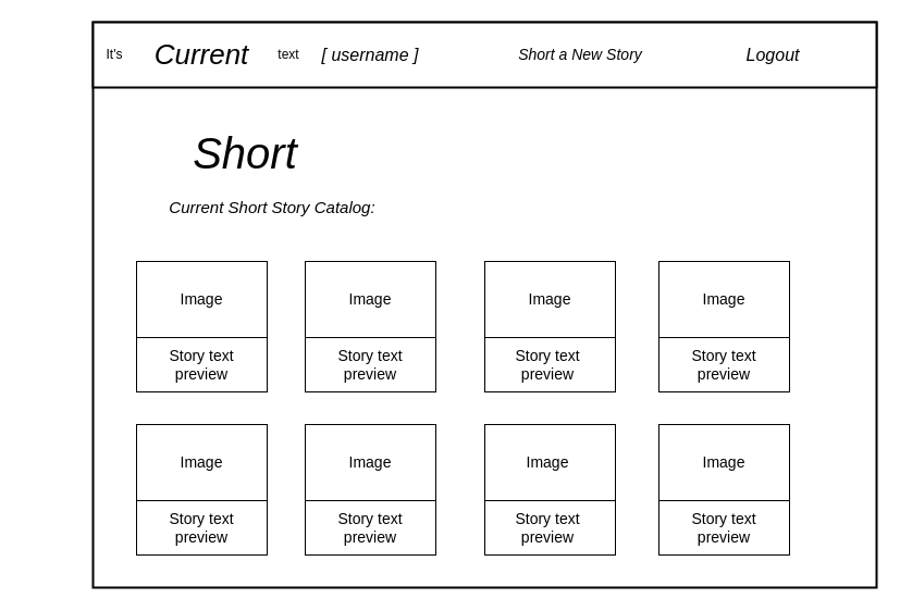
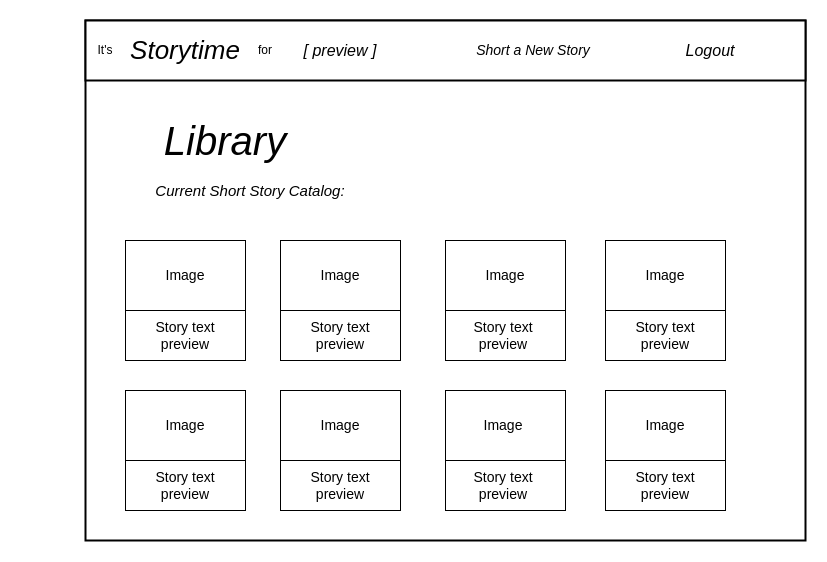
  <mxCell id="0" />
  <mxCell id="1" parent="0" />
  <mxCell id="2" value="" style="rounded=0;whiteSpace=wrap;html=1;strokeWidth=2;" parent="1" vertex="1"><mxGeometry x="85" y="20" width="720" height="520" as="geometry" /></mxCell>
  <mxCell id="3" value="" style="rounded=0;whiteSpace=wrap;html=1;strokeWidth=2;" parent="1" vertex="1"><mxGeometry x="85" y="20" width="720" height="60" as="geometry" /></mxCell>
- <mxCell id="4" value="&lt;font style=&quot;font-size: 40px&quot;&gt;&lt;i&gt;Short&lt;/i&gt;&lt;/font&gt;" style="text;html=1;strokeColor=none;fillColor=none;align=center;verticalAlign=middle;whiteSpace=wrap;rounded=0;" parent="1" vertex="1"><mxGeometry x="20" y="90" width="410" height="100" as="geometry" /></mxCell>
+ <mxCell id="4" value="&lt;font style=&quot;font-size: 40px&quot;&gt;&lt;i&gt;Library&lt;/i&gt;&lt;/font&gt;" style="text;html=1;strokeColor=none;fillColor=none;align=center;verticalAlign=middle;whiteSpace=wrap;rounded=0;" parent="1" vertex="1"><mxGeometry x="20" y="90" width="410" height="100" as="geometry" /></mxCell>
  <mxCell id="5" value="&lt;font style=&quot;font-size: 15px&quot;&gt;&lt;i&gt;Current Short Story Catalog:&lt;/i&gt;&lt;/font&gt;" style="text;html=1;strokeColor=none;fillColor=none;align=center;verticalAlign=middle;whiteSpace=wrap;rounded=0;" parent="1" vertex="1"><mxGeometry x="35" y="180" width="430" height="20" as="geometry" /></mxCell>
- <mxCell id="6" value="&lt;font style=&quot;font-size: 26px&quot;&gt;&lt;i&gt;Current&lt;/i&gt;&lt;/font&gt;" style="text;html=1;strokeColor=none;fillColor=none;align=center;verticalAlign=middle;whiteSpace=wrap;rounded=0;" parent="1" vertex="1"><mxGeometry x="115" y="40" width="140" height="20" as="geometry" /></mxCell>
- <mxCell id="7" value="&lt;font size=&quot;1&quot;&gt;&lt;i style=&quot;font-size: 16px&quot;&gt;[ username ]&lt;/i&gt;&lt;/font&gt;" style="text;html=1;strokeColor=none;fillColor=none;align=center;verticalAlign=middle;whiteSpace=wrap;rounded=0;" parent="1" vertex="1"><mxGeometry x="215" y="40" width="250" height="20" as="geometry" /></mxCell>
+ <mxCell id="6" value="&lt;font style=&quot;font-size: 26px&quot;&gt;&lt;i&gt;Storytime&lt;/i&gt;&lt;/font&gt;" style="text;html=1;strokeColor=none;fillColor=none;align=center;verticalAlign=middle;whiteSpace=wrap;rounded=0;" parent="1" vertex="1"><mxGeometry x="115" y="40" width="140" height="20" as="geometry" /></mxCell>
+ <mxCell id="7" value="&lt;font size=&quot;1&quot;&gt;&lt;i style=&quot;font-size: 16px&quot;&gt;[ preview ]&lt;/i&gt;&lt;/font&gt;" style="text;html=1;strokeColor=none;fillColor=none;align=center;verticalAlign=middle;whiteSpace=wrap;rounded=0;" parent="1" vertex="1"><mxGeometry x="215" y="40" width="250" height="20" as="geometry" /></mxCell>
  <mxCell id="8" value="&lt;i&gt;&lt;font style=&quot;font-size: 16px&quot;&gt;Logout&lt;/font&gt;&lt;/i&gt;" style="text;html=1;strokeColor=none;fillColor=none;align=center;verticalAlign=middle;whiteSpace=wrap;rounded=0;" parent="1" vertex="1"><mxGeometry x="660" y="40" width="100" height="20" as="geometry" /></mxCell>
- <mxCell id="9" value="text" style="text;html=1;strokeColor=none;fillColor=none;align=center;verticalAlign=middle;whiteSpace=wrap;rounded=0;" parent="1" vertex="1"><mxGeometry x="245" y="40" width="40" height="20" as="geometry" /></mxCell>
+ <mxCell id="9" value="for" style="text;html=1;strokeColor=none;fillColor=none;align=center;verticalAlign=middle;whiteSpace=wrap;rounded=0;" parent="1" vertex="1"><mxGeometry x="245" y="40" width="40" height="20" as="geometry" /></mxCell>
  <mxCell id="10" value="It's" style="text;html=1;strokeColor=none;fillColor=none;align=center;verticalAlign=middle;whiteSpace=wrap;rounded=0;" parent="1" vertex="1"><mxGeometry x="85" y="40" width="40" height="20" as="geometry" /></mxCell>
  <mxCell id="11" value="" style="whiteSpace=wrap;html=1;aspect=fixed;" parent="1" vertex="1"><mxGeometry x="125" y="240" width="120" height="120" as="geometry" /></mxCell>
  <mxCell id="12" value="" style="whiteSpace=wrap;html=1;aspect=fixed;" parent="1" vertex="1"><mxGeometry x="125" y="390" width="120" height="120" as="geometry" /></mxCell>
  <mxCell id="13" value="" style="whiteSpace=wrap;html=1;aspect=fixed;" parent="1" vertex="1"><mxGeometry x="445" y="390" width="120" height="120" as="geometry" /></mxCell>
  <mxCell id="14" value="" style="whiteSpace=wrap;html=1;aspect=fixed;" parent="1" vertex="1"><mxGeometry x="445" y="240" width="120" height="120" as="geometry" /></mxCell>
  <mxCell id="15" value="" style="whiteSpace=wrap;html=1;aspect=fixed;" parent="1" vertex="1"><mxGeometry x="280" y="390" width="120" height="120" as="geometry" /></mxCell>
  <mxCell id="16" value="" style="whiteSpace=wrap;html=1;aspect=fixed;" parent="1" vertex="1"><mxGeometry x="280" y="240" width="120" height="120" as="geometry" /></mxCell>
  <mxCell id="17" value="" style="whiteSpace=wrap;html=1;aspect=fixed;" parent="1" vertex="1"><mxGeometry x="605" y="240" width="120" height="120" as="geometry" /></mxCell>
  <mxCell id="18" value="" style="whiteSpace=wrap;html=1;aspect=fixed;" parent="1" vertex="1"><mxGeometry x="605" y="390" width="120" height="120" as="geometry" /></mxCell>
  <mxCell id="19" value="" style="rounded=0;whiteSpace=wrap;html=1;" parent="1" vertex="1"><mxGeometry x="125" y="240" width="120" height="70" as="geometry" /></mxCell>
  <mxCell id="20" value="" style="rounded=0;whiteSpace=wrap;html=1;" parent="1" vertex="1"><mxGeometry x="125" y="390" width="120" height="70" as="geometry" /></mxCell>
  <mxCell id="21" value="" style="rounded=0;whiteSpace=wrap;html=1;" parent="1" vertex="1"><mxGeometry x="445" y="390" width="120" height="70" as="geometry" /></mxCell>
  <mxCell id="22" value="" style="rounded=0;whiteSpace=wrap;html=1;" parent="1" vertex="1"><mxGeometry x="280" y="390" width="120" height="70" as="geometry" /></mxCell>
  <mxCell id="23" value="" style="rounded=0;whiteSpace=wrap;html=1;" parent="1" vertex="1"><mxGeometry x="605" y="390" width="120" height="70" as="geometry" /></mxCell>
  <mxCell id="24" value="" style="rounded=0;whiteSpace=wrap;html=1;" parent="1" vertex="1"><mxGeometry x="280" y="240" width="120" height="70" as="geometry" /></mxCell>
  <mxCell id="25" value="" style="rounded=0;whiteSpace=wrap;html=1;" parent="1" vertex="1"><mxGeometry x="445" y="240" width="120" height="70" as="geometry" /></mxCell>
  <mxCell id="26" value="" style="rounded=0;whiteSpace=wrap;html=1;" parent="1" vertex="1"><mxGeometry x="605" y="240" width="120" height="70" as="geometry" /></mxCell>
  <mxCell id="27" value="&lt;font style=&quot;font-size: 14px&quot;&gt;Image&lt;br&gt;&lt;/font&gt;" style="text;html=1;strokeColor=none;fillColor=none;align=center;verticalAlign=middle;whiteSpace=wrap;rounded=0;" parent="1" vertex="1"><mxGeometry x="300" y="415" width="80" height="20" as="geometry" /></mxCell>
  <mxCell id="28" value="&lt;font style=&quot;font-size: 14px&quot;&gt;Image&lt;br&gt;&lt;/font&gt;" style="text;html=1;strokeColor=none;fillColor=none;align=center;verticalAlign=middle;whiteSpace=wrap;rounded=0;" parent="1" vertex="1"><mxGeometry x="145" y="415" width="80" height="20" as="geometry" /></mxCell>
  <mxCell id="29" value="&lt;font style=&quot;font-size: 14px&quot;&gt;Image&lt;br&gt;&lt;/font&gt;" style="text;html=1;strokeColor=none;fillColor=none;align=center;verticalAlign=middle;whiteSpace=wrap;rounded=0;" parent="1" vertex="1"><mxGeometry x="145" y="265" width="80" height="20" as="geometry" /></mxCell>
  <mxCell id="30" value="&lt;font style=&quot;font-size: 14px&quot;&gt;Image&lt;br&gt;&lt;/font&gt;" style="text;html=1;strokeColor=none;fillColor=none;align=center;verticalAlign=middle;whiteSpace=wrap;rounded=0;" parent="1" vertex="1"><mxGeometry x="463" y="415" width="80" height="20" as="geometry" /></mxCell>
  <mxCell id="31" value="&lt;font style=&quot;font-size: 14px&quot;&gt;Image&lt;br&gt;&lt;/font&gt;" style="text;html=1;strokeColor=none;fillColor=none;align=center;verticalAlign=middle;whiteSpace=wrap;rounded=0;" parent="1" vertex="1"><mxGeometry x="300" y="265" width="80" height="20" as="geometry" /></mxCell>
  <mxCell id="32" value="&lt;font style=&quot;font-size: 14px&quot;&gt;Image&lt;br&gt;&lt;/font&gt;" style="text;html=1;strokeColor=none;fillColor=none;align=center;verticalAlign=middle;whiteSpace=wrap;rounded=0;" parent="1" vertex="1"><mxGeometry x="465" y="265" width="80" height="20" as="geometry" /></mxCell>
  <mxCell id="33" value="&lt;font style=&quot;font-size: 14px&quot;&gt;Image&lt;br&gt;&lt;/font&gt;" style="text;html=1;strokeColor=none;fillColor=none;align=center;verticalAlign=middle;whiteSpace=wrap;rounded=0;" parent="1" vertex="1"><mxGeometry x="625" y="415" width="80" height="20" as="geometry" /></mxCell>
  <mxCell id="34" value="&lt;font style=&quot;font-size: 14px&quot;&gt;Image&lt;br&gt;&lt;/font&gt;" style="text;html=1;strokeColor=none;fillColor=none;align=center;verticalAlign=middle;whiteSpace=wrap;rounded=0;" parent="1" vertex="1"><mxGeometry x="625" y="265" width="80" height="20" as="geometry" /></mxCell>
  <mxCell id="35" value="&lt;font style=&quot;font-size: 14px&quot;&gt;Story text&lt;br&gt;preview&lt;br&gt;&lt;/font&gt;" style="text;html=1;strokeColor=none;fillColor=none;align=center;verticalAlign=middle;whiteSpace=wrap;rounded=0;" parent="1" vertex="1"><mxGeometry x="605" y="460" width="120" height="50" as="geometry" /></mxCell>
  <mxCell id="36" value="&lt;font style=&quot;font-size: 14px&quot;&gt;Story text&lt;br&gt;preview&lt;br&gt;&lt;/font&gt;" style="text;html=1;strokeColor=none;fillColor=none;align=center;verticalAlign=middle;whiteSpace=wrap;rounded=0;" parent="1" vertex="1"><mxGeometry x="605" y="310" width="120" height="50" as="geometry" /></mxCell>
  <mxCell id="37" value="&lt;font style=&quot;font-size: 14px&quot;&gt;Story text&lt;br&gt;preview&lt;br&gt;&lt;/font&gt;" style="text;html=1;strokeColor=none;fillColor=none;align=center;verticalAlign=middle;whiteSpace=wrap;rounded=0;" parent="1" vertex="1"><mxGeometry x="443" y="460" width="120" height="50" as="geometry" /></mxCell>
  <mxCell id="38" value="&lt;font style=&quot;font-size: 14px&quot;&gt;Story text&lt;br&gt;preview&lt;br&gt;&lt;/font&gt;" style="text;html=1;strokeColor=none;fillColor=none;align=center;verticalAlign=middle;whiteSpace=wrap;rounded=0;" parent="1" vertex="1"><mxGeometry x="443" y="310" width="120" height="50" as="geometry" /></mxCell>
  <mxCell id="39" value="&lt;font style=&quot;font-size: 14px&quot;&gt;Story text&lt;br&gt;preview&lt;br&gt;&lt;/font&gt;" style="text;html=1;strokeColor=none;fillColor=none;align=center;verticalAlign=middle;whiteSpace=wrap;rounded=0;" parent="1" vertex="1"><mxGeometry x="125" y="460" width="120" height="50" as="geometry" /></mxCell>
  <mxCell id="40" value="&lt;font style=&quot;font-size: 14px&quot;&gt;Story text&lt;br&gt;preview&lt;br&gt;&lt;/font&gt;" style="text;html=1;strokeColor=none;fillColor=none;align=center;verticalAlign=middle;whiteSpace=wrap;rounded=0;" parent="1" vertex="1"><mxGeometry x="280" y="460" width="120" height="50" as="geometry" /></mxCell>
  <mxCell id="41" value="&lt;font style=&quot;font-size: 14px&quot;&gt;Story text&lt;br&gt;preview&lt;br&gt;&lt;/font&gt;" style="text;html=1;strokeColor=none;fillColor=none;align=center;verticalAlign=middle;whiteSpace=wrap;rounded=0;" parent="1" vertex="1"><mxGeometry x="280" y="310" width="120" height="50" as="geometry" /></mxCell>
  <mxCell id="42" value="&lt;font style=&quot;font-size: 14px&quot;&gt;Story text&lt;br&gt;preview&lt;br&gt;&lt;/font&gt;" style="text;html=1;strokeColor=none;fillColor=none;align=center;verticalAlign=middle;whiteSpace=wrap;rounded=0;" parent="1" vertex="1"><mxGeometry x="125" y="310" width="120" height="50" as="geometry" /></mxCell>
  <mxCell id="43" value="&lt;i&gt;&lt;font style=&quot;font-size: 14px&quot;&gt;Short a New Story&lt;/font&gt;&lt;/i&gt;" style="text;html=1;strokeColor=none;fillColor=none;align=center;verticalAlign=middle;whiteSpace=wrap;rounded=0;" vertex="1" parent="1"><mxGeometry x="443" y="40" width="180" height="20" as="geometry" /></mxCell>
